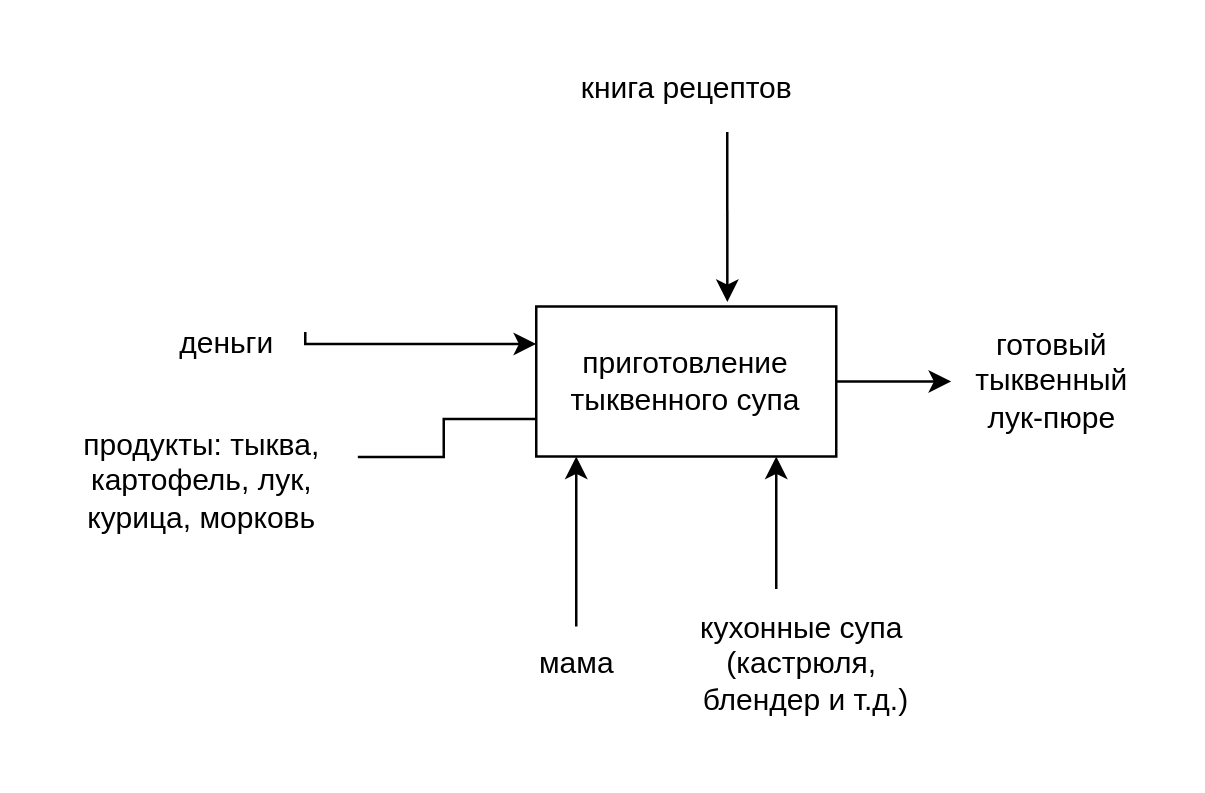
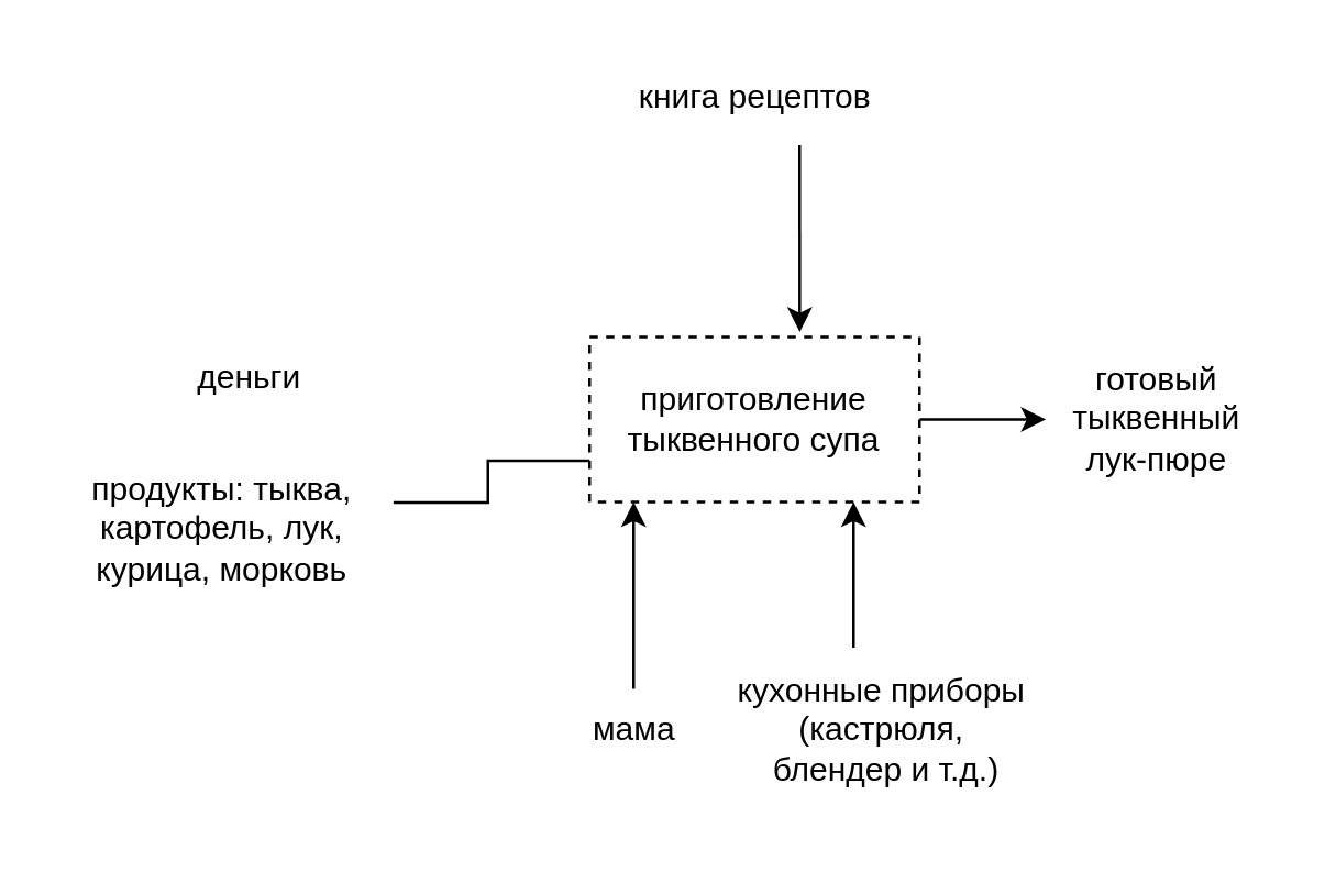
  <mxCell id="0" />
  <mxCell id="1" parent="0" />
  <mxCell id="2" value="" style="edgeStyle=orthogonalEdgeStyle;rounded=0;orthogonalLoop=1;jettySize=auto;html=1;" edge="1" parent="1" source="3" target="14"><mxGeometry relative="1" as="geometry" /></mxCell>
- <mxCell id="3" value="приготовление тыквенного супа" style="rounded=0;whiteSpace=wrap;html=1;" parent="1" vertex="1"><mxGeometry x="214" y="122" width="120" height="60" as="geometry" /></mxCell>
+ <mxCell id="3" value="приготовление тыквенного супа" style="rounded=0;whiteSpace=wrap;html=1;dashed=1;" parent="1" vertex="1"><mxGeometry x="214" y="122" width="120" height="60" as="geometry" /></mxCell>
  <mxCell id="4" value="" style="edgeStyle=orthogonalEdgeStyle;rounded=0;orthogonalLoop=1;jettySize=auto;html=1;" edge="1" parent="1" source="5" target="3"><mxGeometry relative="1" as="geometry"><Array as="points"><mxPoint x="230" y="202" /><mxPoint x="230" y="202" /></Array></mxGeometry></mxCell>
  <mxCell id="5" value="мама" style="text;html=1;align=center;verticalAlign=middle;resizable=0;points=[];autosize=1;strokeColor=none;fillColor=none;" vertex="1" parent="1"><mxGeometry x="205" y="250" width="50" height="30" as="geometry" /></mxCell>
  <mxCell id="6" value="" style="edgeStyle=orthogonalEdgeStyle;rounded=0;orthogonalLoop=1;jettySize=auto;html=1;" edge="1" parent="1" source="7" target="3"><mxGeometry relative="1" as="geometry"><Array as="points"><mxPoint x="310" y="212" /><mxPoint x="310" y="212" /></Array></mxGeometry></mxCell>
- <mxCell id="7" value="кухонные супа&lt;br&gt;(кастрюля,&lt;br&gt;&amp;nbsp;блендер и т.д.)" style="text;html=1;align=center;verticalAlign=middle;resizable=0;points=[];autosize=1;strokeColor=none;fillColor=none;" vertex="1" parent="1"><mxGeometry x="255" y="235" width="130" height="60" as="geometry" /></mxCell>
+ <mxCell id="7" value="кухонные приборы&lt;br&gt;(кастрюля,&lt;br&gt;&amp;nbsp;блендер и т.д.)" style="text;html=1;align=center;verticalAlign=middle;resizable=0;points=[];autosize=1;strokeColor=none;fillColor=none;" vertex="1" parent="1"><mxGeometry x="255" y="235" width="130" height="60" as="geometry" /></mxCell>
  <mxCell id="8" value="" style="edgeStyle=orthogonalEdgeStyle;rounded=0;orthogonalLoop=1;jettySize=auto;html=1;exitX=0.649;exitY=1.073;exitDx=0;exitDy=0;exitPerimeter=0;entryX=0.637;entryY=-0.03;entryDx=0;entryDy=0;entryPerimeter=0;" edge="1" parent="1" source="9" target="3"><mxGeometry relative="1" as="geometry"><mxPoint x="274" y="52" as="sourcePoint" /></mxGeometry></mxCell>
  <mxCell id="9" value="книга рецептов" style="text;html=1;align=center;verticalAlign=middle;resizable=0;points=[];autosize=1;strokeColor=none;fillColor=none;" vertex="1" parent="1"><mxGeometry x="219" y="20" width="110" height="30" as="geometry" /></mxCell>
- <mxCell id="10" value="" style="edgeStyle=orthogonalEdgeStyle;rounded=0;orthogonalLoop=1;jettySize=auto;html=1;exitX=1.027;exitY=0.34;exitDx=0;exitDy=0;exitPerimeter=0;entryX=0;entryY=0.25;entryDx=0;entryDy=0;" edge="1" parent="1" source="11" target="3"><mxGeometry relative="1" as="geometry"><mxPoint x="120" y="137" as="sourcePoint" /><Array as="points"><mxPoint x="122" y="137" /></Array></mxGeometry></mxCell>
  <mxCell id="11" value="деньги" style="text;html=1;align=center;verticalAlign=middle;resizable=0;points=[];autosize=1;strokeColor=none;fillColor=none;" vertex="1" parent="1"><mxGeometry x="60" y="122" width="60" height="30" as="geometry" /></mxCell>
  <mxCell id="12" value="" style="edgeStyle=orthogonalEdgeStyle;rounded=0;orthogonalLoop=1;jettySize=auto;html=1;exitX=1.022;exitY=0.337;exitDx=0;exitDy=0;exitPerimeter=0;entryX=0;entryY=0.75;entryDx=0;entryDy=0;endArrow=none;" edge="1" parent="1" source="13" target="3"><mxGeometry relative="1" as="geometry"><Array as="points" /></mxGeometry></mxCell>
  <mxCell id="13" value="продукты:&amp;nbsp;&lt;span style=&quot;&quot;&gt;тыква,&lt;br&gt;картофель,&amp;nbsp;лук, &lt;br&gt;курица,&amp;nbsp;морковь&lt;/span&gt;" style="text;html=1;align=center;verticalAlign=middle;resizable=0;points=[];autosize=1;strokeColor=none;fillColor=none;" vertex="1" parent="1"><mxGeometry x="20" y="162" width="120" height="60" as="geometry" /></mxCell>
  <mxCell id="14" value="готовый &lt;br&gt;тыквенный &lt;br&gt;лук-пюре" style="text;html=1;align=center;verticalAlign=middle;resizable=0;points=[];autosize=1;strokeColor=none;fillColor=none;" vertex="1" parent="1"><mxGeometry x="380" y="122" width="80" height="60" as="geometry" /></mxCell>
